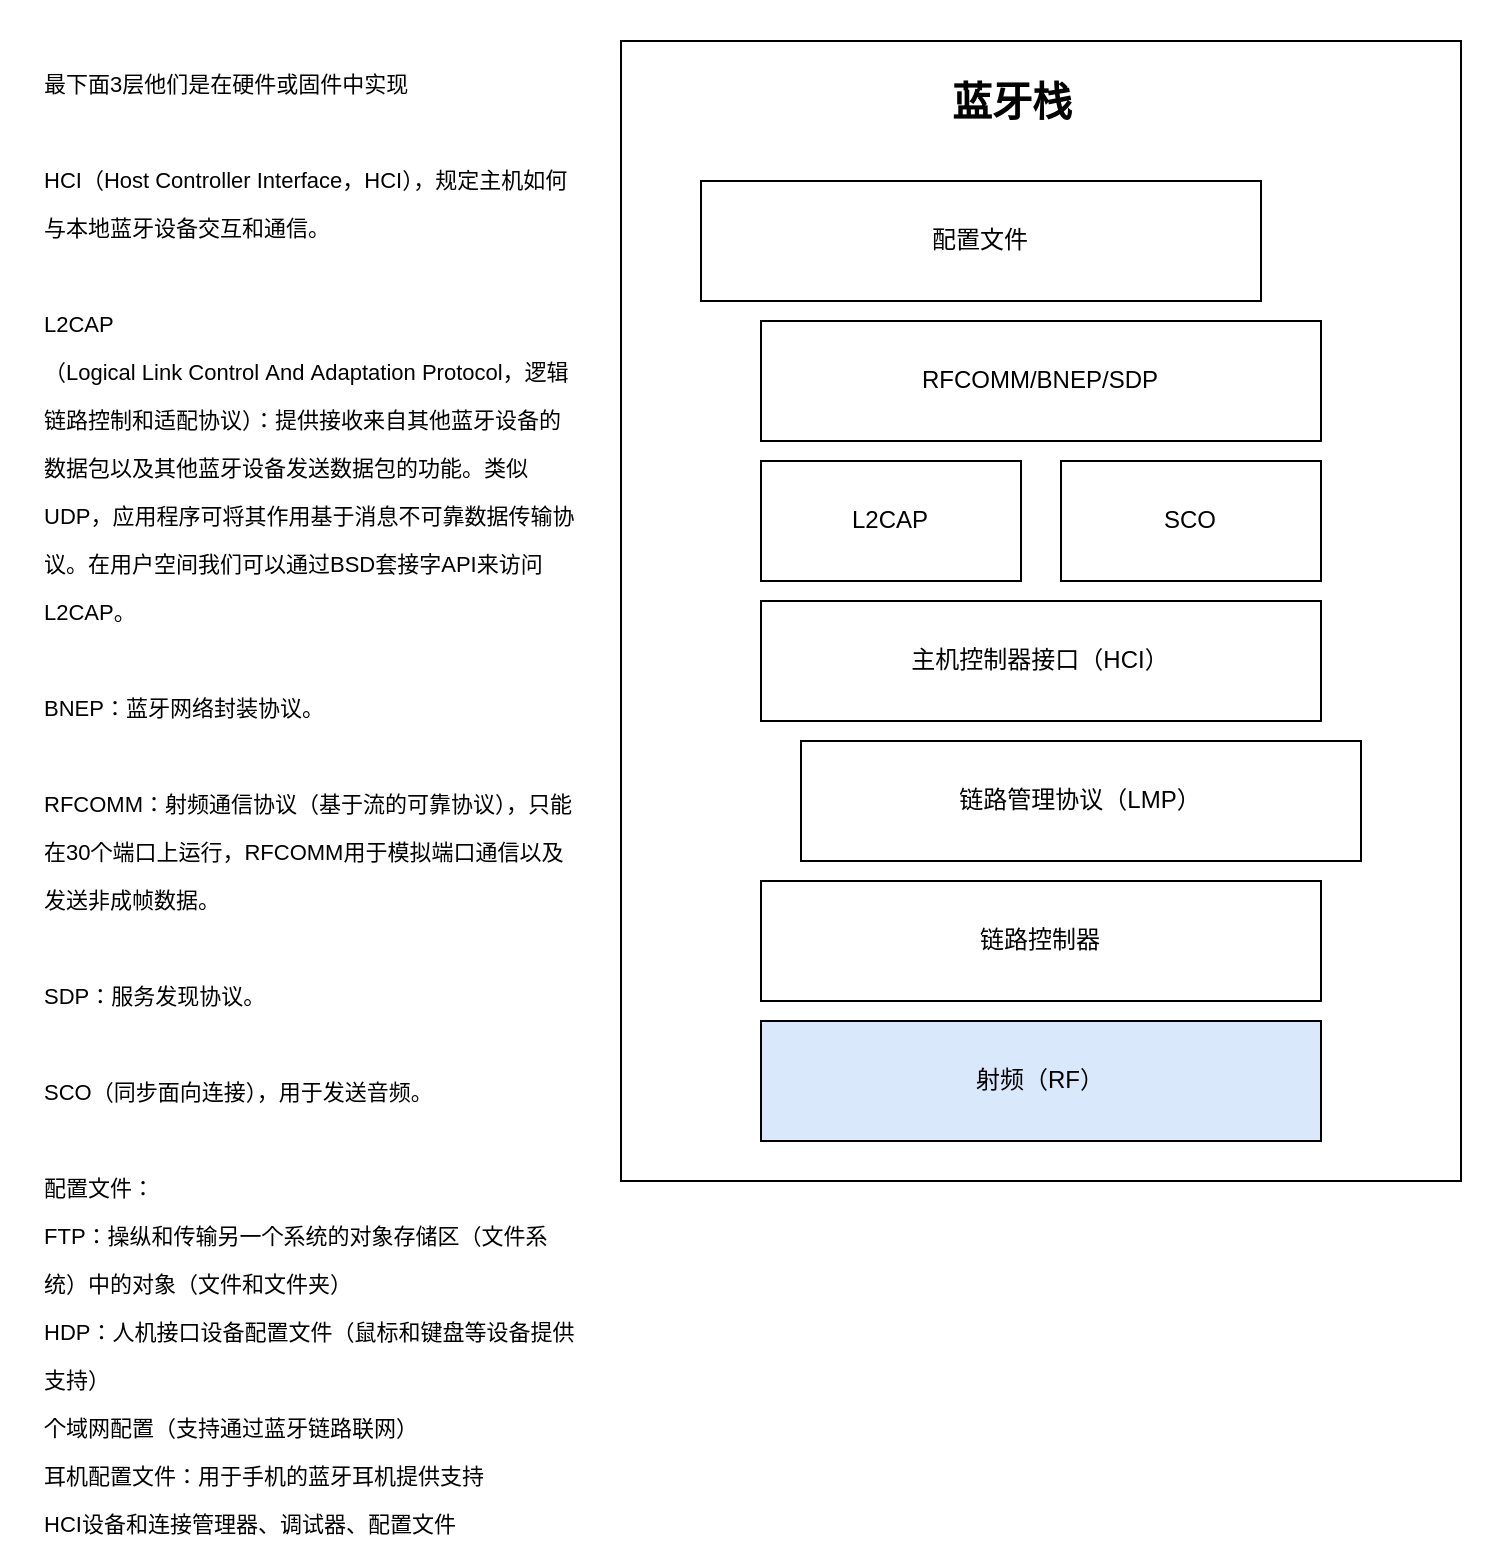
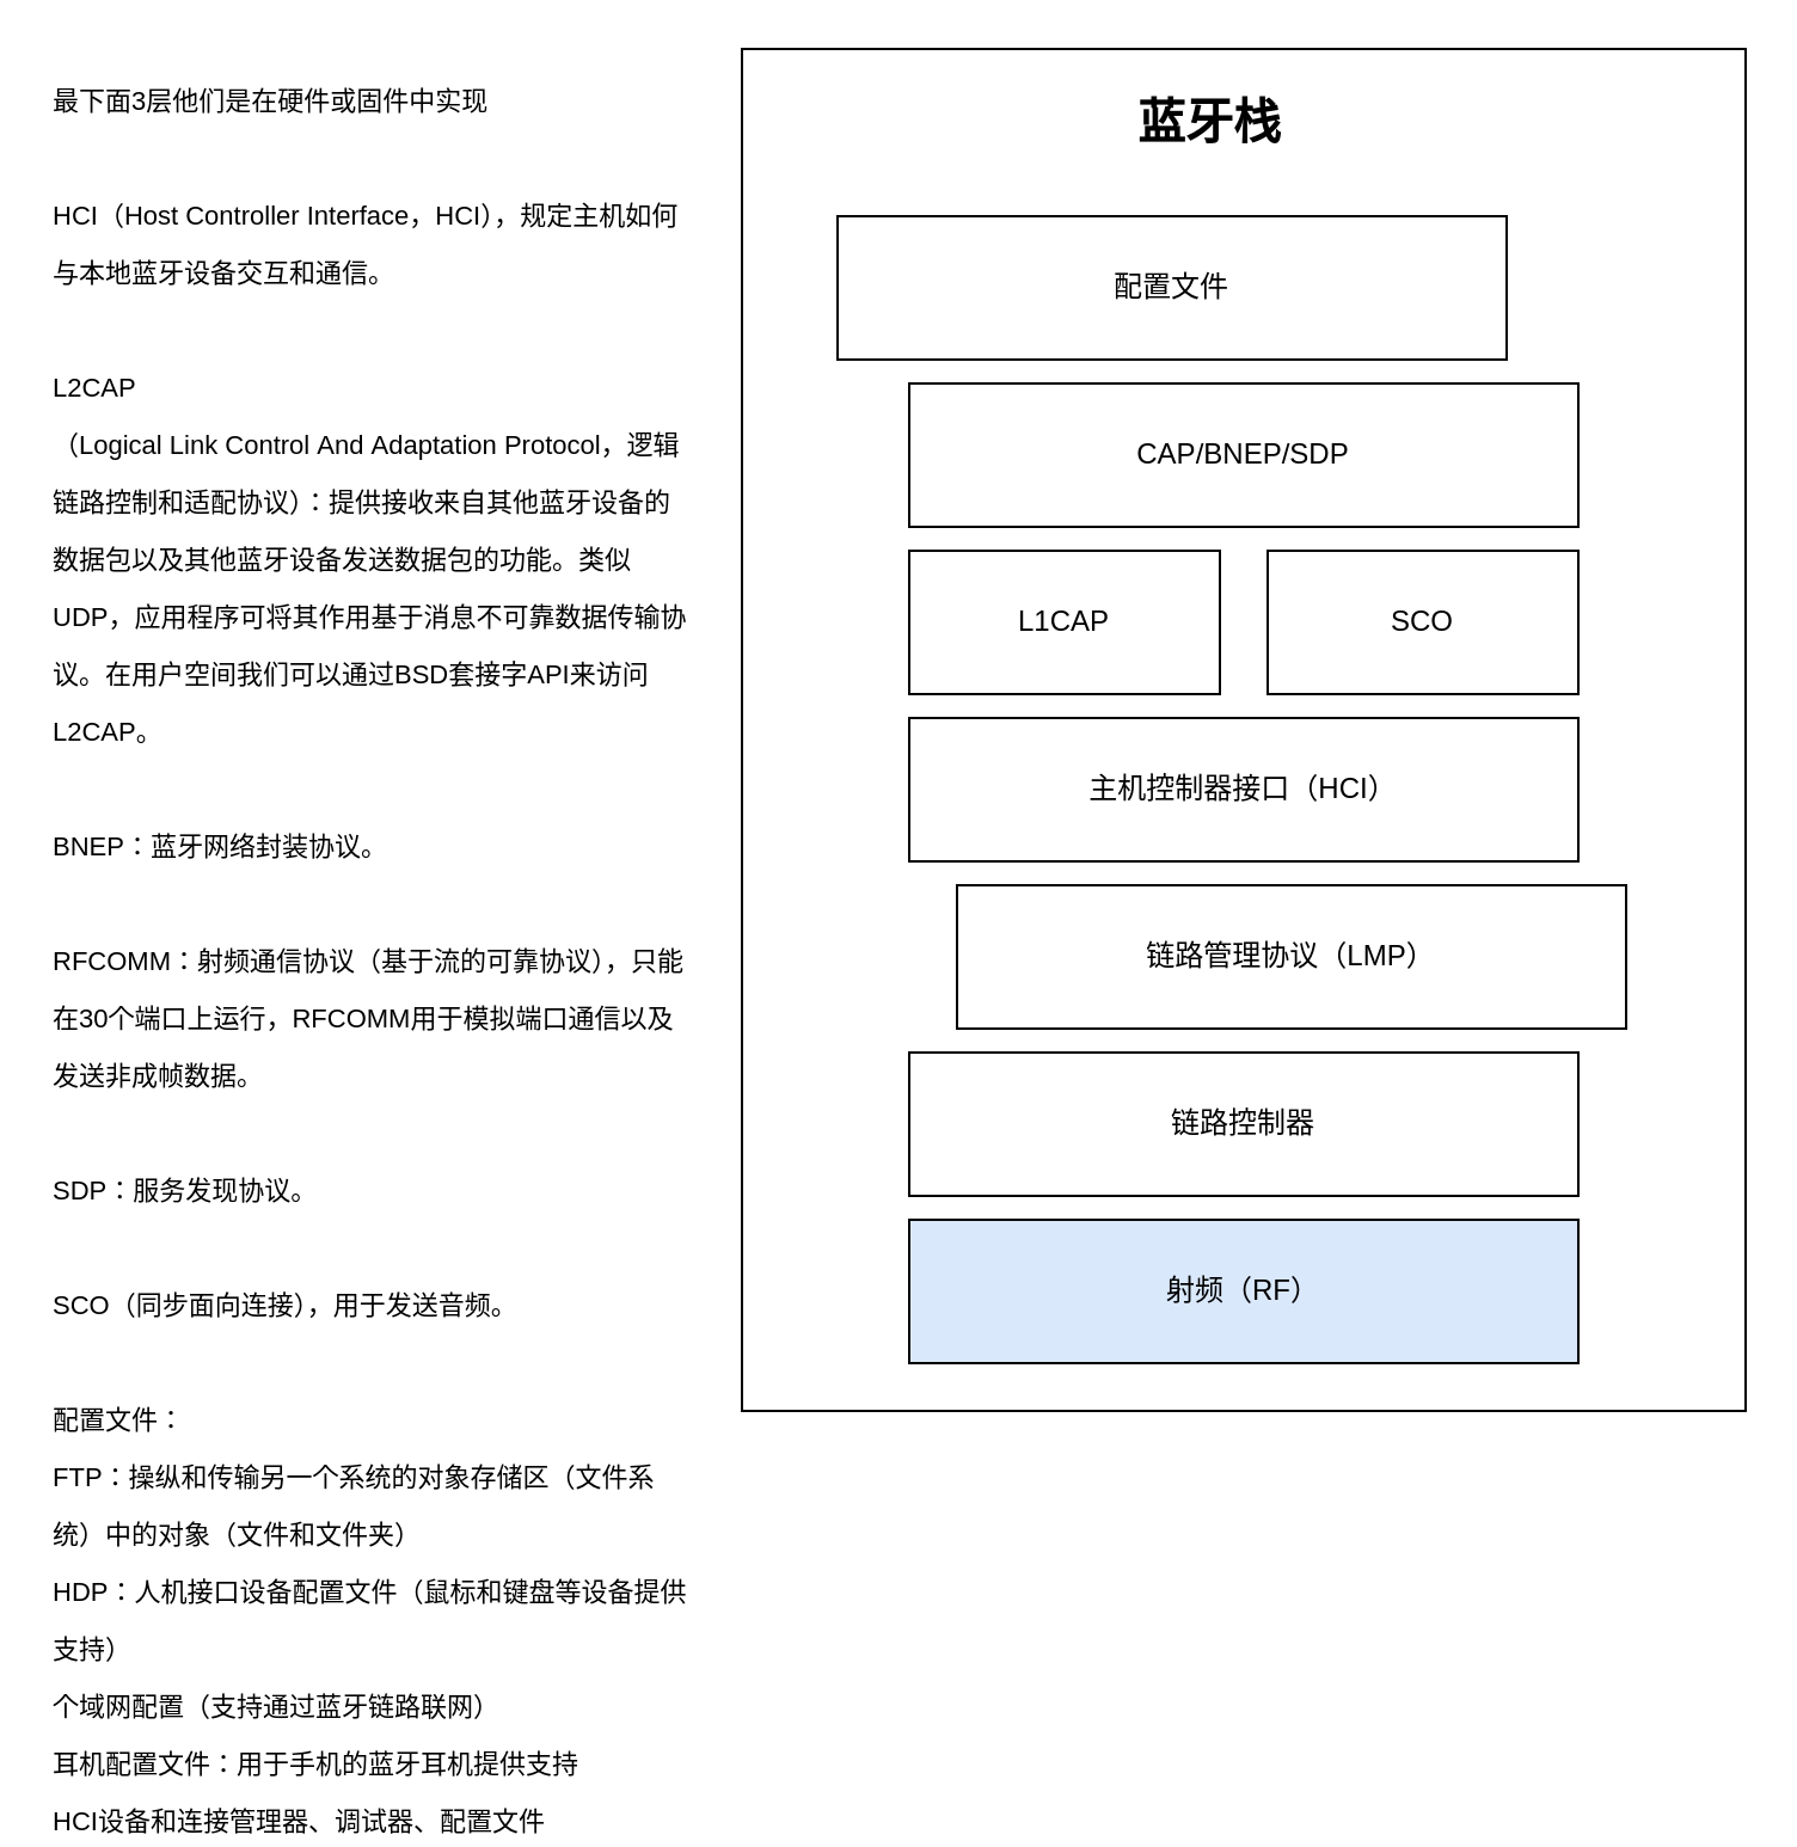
  <mxCell id="0" />
  <mxCell id="1" parent="0" />
  <mxCell id="2" value="" style="rounded=0;whiteSpace=wrap;html=1;fontSize=20;" vertex="1" parent="1"><mxGeometry x="370" y="290" width="320" height="290" as="geometry" /></mxCell>
  <mxCell id="3" value="" style="rounded=0;whiteSpace=wrap;html=1;fontSize=20;" vertex="1" parent="1"><mxGeometry x="310" y="20" width="420" height="570" as="geometry" /></mxCell>
  <mxCell id="4" value="配置文件" style="rounded=0;whiteSpace=wrap;html=1;" vertex="1" parent="1"><mxGeometry x="350" y="90" width="280" height="60" as="geometry" /></mxCell>
- <mxCell id="5" value="L2CAP" style="rounded=0;whiteSpace=wrap;html=1;" vertex="1" parent="1"><mxGeometry x="380" y="230" width="130" height="60" as="geometry" /></mxCell>
+ <mxCell id="5" value="L1CAP" style="rounded=0;whiteSpace=wrap;html=1;" vertex="1" parent="1"><mxGeometry x="380" y="230" width="130" height="60" as="geometry" /></mxCell>
  <mxCell id="6" value="SCO" style="rounded=0;whiteSpace=wrap;html=1;" vertex="1" parent="1"><mxGeometry x="530" y="230" width="130" height="60" as="geometry" /></mxCell>
- <mxCell id="7" value="RFCOMM/BNEP/SDP" style="rounded=0;whiteSpace=wrap;html=1;" vertex="1" parent="1"><mxGeometry x="380" y="160" width="280" height="60" as="geometry" /></mxCell>
+ <mxCell id="7" value="CAP/BNEP/SDP" style="rounded=0;whiteSpace=wrap;html=1;" vertex="1" parent="1"><mxGeometry x="380" y="160" width="280" height="60" as="geometry" /></mxCell>
  <mxCell id="8" value="主机控制器接口（HCI）" style="rounded=0;whiteSpace=wrap;html=1;" vertex="1" parent="1"><mxGeometry x="380" y="300" width="280" height="60" as="geometry" /></mxCell>
  <mxCell id="9" value="链路管理协议（LMP）" style="rounded=0;whiteSpace=wrap;html=1;" vertex="1" parent="1"><mxGeometry x="400" y="370" width="280" height="60" as="geometry" /></mxCell>
  <mxCell id="10" value="链路控制器&lt;br&gt;" style="rounded=0;whiteSpace=wrap;html=1;" vertex="1" parent="1"><mxGeometry x="380" y="440" width="280" height="60" as="geometry" /></mxCell>
  <mxCell id="11" value="射频（RF）" style="rounded=0;whiteSpace=wrap;html=1;fillColor=#dae8fc;" vertex="1" parent="1"><mxGeometry x="380" y="510" width="280" height="60" as="geometry" /></mxCell>
  <mxCell id="12" value="&lt;b style=&quot;font-size: 20px;&quot;&gt;蓝牙栈&lt;/b&gt;" style="text;html=1;strokeColor=none;fillColor=none;align=left;verticalAlign=middle;whiteSpace=wrap;rounded=0;fontSize=20;" vertex="1" parent="1"><mxGeometry x="474" y="30" width="90" height="40" as="geometry" /></mxCell>
  <mxCell id="13" value="&lt;font style=&quot;font-size: 11px&quot;&gt;最下面3层他们是在硬件或固件中实现&lt;br&gt;&lt;br&gt;HCI（Host&amp;nbsp;Controller&amp;nbsp;Interface，HCI），规定主机如何与本地蓝牙设备交互和通信。&lt;br&gt;&lt;br&gt;L2CAP（Logical&amp;nbsp;Link&amp;nbsp;Control&amp;nbsp;And&amp;nbsp;Adaptation&amp;nbsp;Protocol，逻辑链路控制和适配协议）：提供接收来自其他蓝牙设备的数据包以及其他蓝牙设备发送数据包的功能。类似UDP，应用程序可将其作用基于消息不可靠数据传输协议。在用户空间我们可以通过BSD套接字API来访问L2CAP。&lt;br&gt;&lt;br&gt;BNEP：蓝牙网络封装协议。&lt;br&gt;&lt;br&gt;RFCOMM：射频通信协议（基于流的可靠协议），只能在30个端口上运行，RFCOMM用于模拟端口通信以及发送非成帧数据。&lt;br&gt;&lt;br&gt;SDP：服务发现协议。&lt;br&gt;&lt;br&gt;SCO（同步面向连接），用于发送音频。&lt;br&gt;&lt;br&gt;配置文件：&lt;br&gt;FTP：操纵和传输另一个系统的对象存储区（文件系统）中的对象（文件和文件夹）&lt;br&gt;HDP：人机接口设备配置文件（鼠标和键盘等设备提供支持）&lt;br&gt;个域网配置（支持通过蓝牙链路联网）&lt;br&gt;耳机配置文件：用于手机的蓝牙耳机提供支持&lt;br&gt;HCI设备和连接管理器、调试器、配置文件&lt;br&gt;&lt;/font&gt;" style="text;html=1;strokeColor=none;fillColor=none;align=left;verticalAlign=top;whiteSpace=wrap;rounded=0;fontSize=20;" vertex="1" parent="1"><mxGeometry x="20" y="20" width="270" height="600" as="geometry" /></mxCell>
